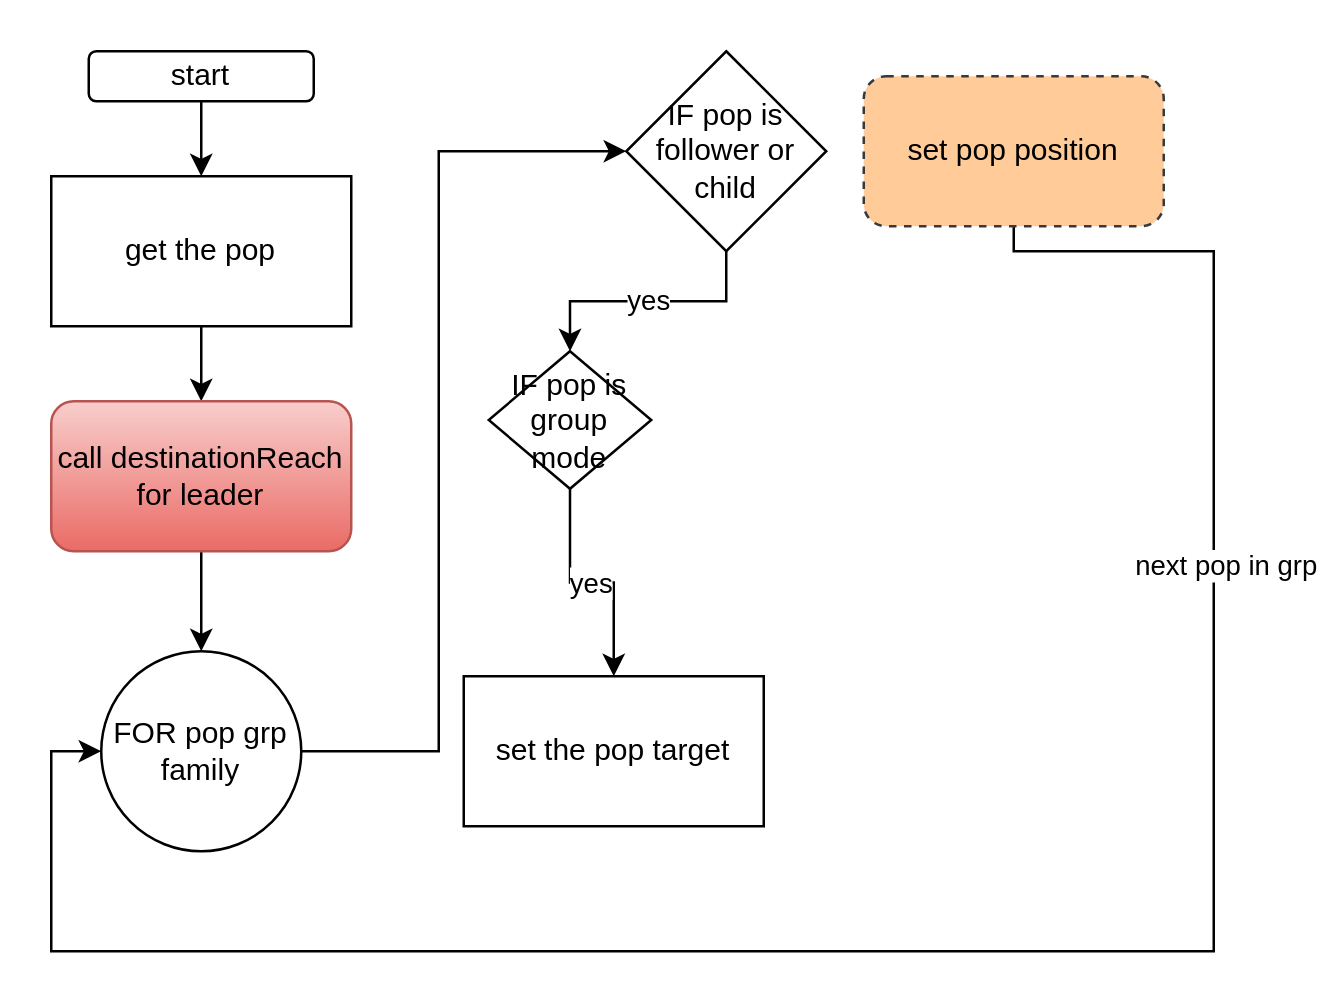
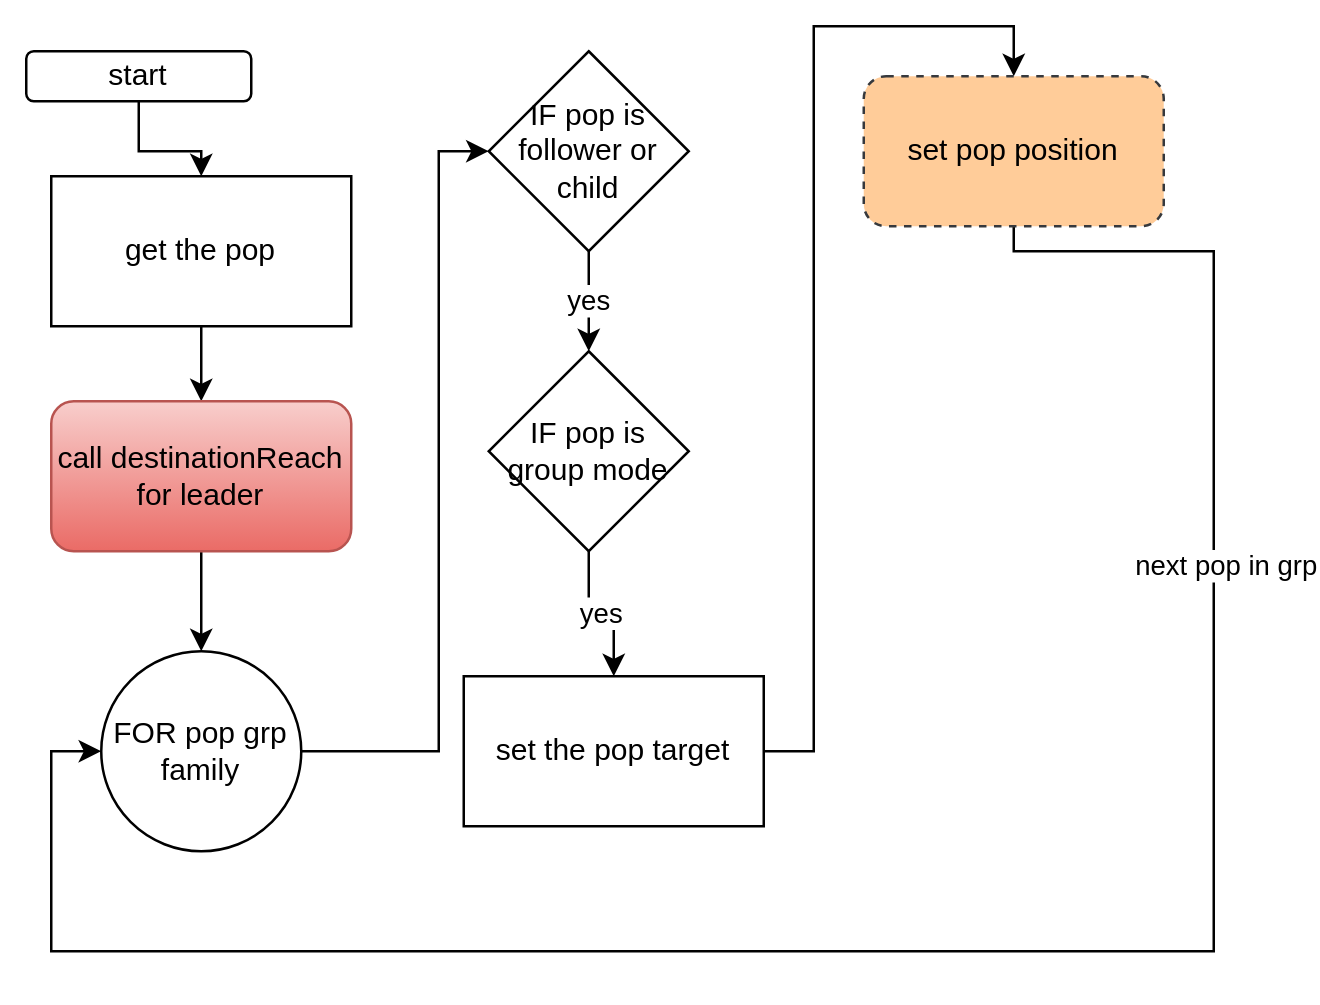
  <mxCell id="0" />
  <mxCell id="1" parent="0" />
  <mxCell id="2" value="" style="edgeStyle=orthogonalEdgeStyle;rounded=0;orthogonalLoop=1;jettySize=auto;html=1;" edge="1" parent="1" source="3" target="5"><mxGeometry relative="1" as="geometry" /></mxCell>
- <mxCell id="3" value="start" style="rounded=1;whiteSpace=wrap;html=1;" vertex="1" parent="1"><mxGeometry x="35" y="20" width="90" height="20" as="geometry" /></mxCell>
+ <mxCell id="3" value="start" style="rounded=1;whiteSpace=wrap;html=1;" vertex="1" parent="1"><mxGeometry x="10" y="20" width="90" height="20" as="geometry" /></mxCell>
  <mxCell id="4" value="" style="edgeStyle=orthogonalEdgeStyle;rounded=0;orthogonalLoop=1;jettySize=auto;html=1;" edge="1" parent="1" source="5" target="7"><mxGeometry relative="1" as="geometry" /></mxCell>
  <mxCell id="5" value="get the pop&lt;span style=&quot;color: rgba(0 , 0 , 0 , 0) ; font-family: monospace ; font-size: 0px&quot;&gt;%3CmxGraphModel%3E%3Croot%3E%3CmxCell%20id%3D%220%22%2F%3E%3CmxCell%20id%3D%221%22%20parent%3D%220%22%2F%3E%3CmxCell%20id%3D%222%22%20value%3D%22call%20identify%20target%20agent%22%20style%3D%22rounded%3D1%3BwhiteSpace%3Dwrap%3Bhtml%3D1%3BfillColor%3D%23f8cecc%3BgradientColor%3D%23ea6b66%3BstrokeColor%3D%23b85450%3B%22%20vertex%3D%221%22%20parent%3D%221%22%3E%3CmxGeometry%20x%3D%22750%22%20y%3D%22160%22%20width%3D%22120%22%20height%3D%2260%22%20as%3D%22geometry%22%2F%3E%3C%2FmxCell%3E%3C%2Froot%3E%3C%2FmxGraphModel%3E&lt;/span&gt;&lt;span style=&quot;color: rgba(0 , 0 , 0 , 0) ; font-family: monospace ; font-size: 0px&quot;&gt;%3CmxGraphModel%3E%3Croot%3E%3CmxCell%20id%3D%220%22%2F%3E%3CmxCell%20id%3D%221%22%20parent%3D%220%22%2F%3E%3CmxCell%20id%3D%222%22%20value%3D%22call%20identify%20target%20agent%22%20style%3D%22rounded%3D1%3BwhiteSpace%3Dwrap%3Bhtml%3D1%3BfillColor%3D%23f8cecc%3BgradientColor%3D%23ea6b66%3BstrokeColor%3D%23b85450%3B%22%20vertex%3D%221%22%20parent%3D%221%22%3E%3CmxGeometry%20x%3D%22750%22%20y%3D%22160%22%20width%3D%22120%22%20height%3D%2260%22%20as%3D%22geometry%22%2F%3E%3C%2FmxCell%3E%3C%2Froot%3E%3C%2FmxGraphModel%3E&lt;/span&gt;" style="rounded=0;whiteSpace=wrap;html=1;" vertex="1" parent="1"><mxGeometry x="20" y="70" width="120" height="60" as="geometry" /></mxCell>
  <mxCell id="6" value="" style="edgeStyle=orthogonalEdgeStyle;rounded=0;orthogonalLoop=1;jettySize=auto;html=1;" edge="1" parent="1" source="7" target="9"><mxGeometry relative="1" as="geometry" /></mxCell>
  <mxCell id="7" value="call&amp;nbsp;destinationReach&lt;br&gt;for leader" style="rounded=1;whiteSpace=wrap;html=1;fillColor=#f8cecc;gradientColor=#ea6b66;strokeColor=#b85450;" vertex="1" parent="1"><mxGeometry x="20" y="160" width="120" height="60" as="geometry" /></mxCell>
  <mxCell id="8" value="" style="edgeStyle=orthogonalEdgeStyle;rounded=0;orthogonalLoop=1;jettySize=auto;html=1;" edge="1" parent="1" source="9" target="11"><mxGeometry relative="1" as="geometry"><Array as="points"><mxPoint x="175" y="300" /><mxPoint x="175" y="60" /></Array></mxGeometry></mxCell>
  <mxCell id="9" value="FOR pop grp family" style="ellipse;whiteSpace=wrap;html=1;" vertex="1" parent="1"><mxGeometry x="40" y="260" width="80" height="80" as="geometry" /></mxCell>
  <mxCell id="10" value="yes" style="edgeStyle=orthogonalEdgeStyle;rounded=0;orthogonalLoop=1;jettySize=auto;html=1;" edge="1" parent="1" source="11" target="13"><mxGeometry relative="1" as="geometry" /></mxCell>
- <mxCell id="11" value="IF pop is follower or child" style="rhombus;whiteSpace=wrap;html=1;" vertex="1" parent="1"><mxGeometry x="250" y="20" width="80" height="80" as="geometry" /></mxCell>
+ <mxCell id="11" value="IF pop is follower or child" style="rhombus;whiteSpace=wrap;html=1;" vertex="1" parent="1"><mxGeometry x="195" y="20" width="80" height="80" as="geometry" /></mxCell>
  <mxCell id="12" value="yes" style="edgeStyle=orthogonalEdgeStyle;rounded=0;orthogonalLoop=1;jettySize=auto;html=1;" edge="1" parent="1" source="13" target="15"><mxGeometry relative="1" as="geometry" /></mxCell>
- <mxCell id="13" value="IF pop is group mode" style="rhombus;whiteSpace=wrap;html=1;" vertex="1" parent="1"><mxGeometry x="195" y="140" width="65" height="55" as="geometry" /></mxCell>
+ <mxCell id="13" value="IF pop is group mode" style="rhombus;whiteSpace=wrap;html=1;" vertex="1" parent="1"><mxGeometry x="195" y="140" width="80" height="80" as="geometry" /></mxCell>
+ <mxCell id="14" style="edgeStyle=orthogonalEdgeStyle;rounded=0;orthogonalLoop=1;jettySize=auto;html=1;entryX=0.5;entryY=0;entryDx=0;entryDy=0;" edge="1" parent="1" source="15" target="18"><mxGeometry relative="1" as="geometry" /></mxCell>
  <mxCell id="15" value="set the pop target" style="whiteSpace=wrap;html=1;" vertex="1" parent="1"><mxGeometry x="185" y="270" width="120" height="60" as="geometry" /></mxCell>
  <mxCell id="16" style="edgeStyle=orthogonalEdgeStyle;rounded=0;orthogonalLoop=1;jettySize=auto;html=1;entryX=0;entryY=0.5;entryDx=0;entryDy=0;" edge="1" parent="1" source="18" target="9"><mxGeometry relative="1" as="geometry"><Array as="points"><mxPoint x="405" y="100" /><mxPoint x="485" y="100" /><mxPoint x="485" y="380" /><mxPoint x="20" y="380" /><mxPoint x="20" y="300" /></Array></mxGeometry></mxCell>
  <mxCell id="17" value="next pop in grp" style="edgeLabel;html=1;align=center;verticalAlign=middle;resizable=0;points=[];" vertex="1" connectable="0" parent="16"><mxGeometry x="-0.54" y="4" relative="1" as="geometry"><mxPoint as="offset" /></mxGeometry></mxCell>
  <mxCell id="18" value="set pop position" style="rounded=1;whiteSpace=wrap;html=1;fillColor=#ffcc99;strokeColor=#36393d;dashed=1;" vertex="1" parent="1"><mxGeometry x="345" y="30" width="120" height="60" as="geometry" /></mxCell>
